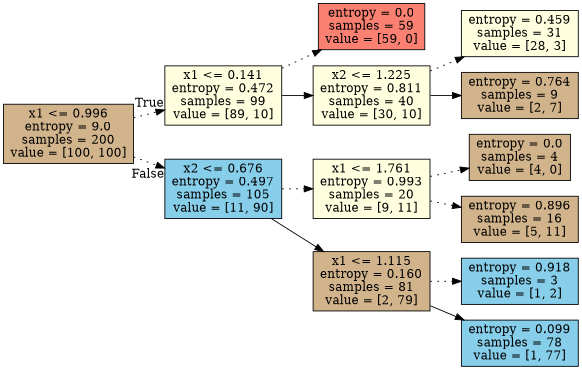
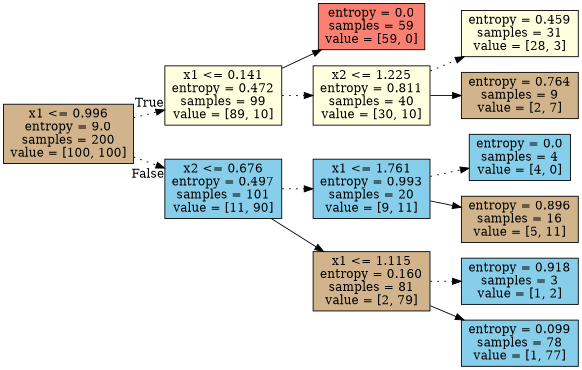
  digraph {
    rankdir=LR
    node [color=black fillcolor=skyblue shape=box style=filled]
    edge [style=dotted]
    n1 [fillcolor=tan label="x1 <= 0.996\nentropy = 9.0\nsamples = 200\nvalue = [100, 100]"]
    n2 [fillcolor=lightyellow label="x1 <= 0.141\nentropy = 0.472\nsamples = 99\nvalue = [89, 10]"]
-   n3 [label="x2 <= 0.676\nentropy = 0.497\nsamples = 105\nvalue = [11, 90]"]
+   n3 [label="x2 <= 0.676\nentropy = 0.497\nsamples = 101\nvalue = [11, 90]"]
    n4 [fillcolor=salmon label="entropy = 0.0\nsamples = 59\nvalue = [59, 0]"]
    n5 [fillcolor=lightyellow label="x2 <= 1.225\nentropy = 0.811\nsamples = 40\nvalue = [30, 10]"]
-   n6 [fillcolor=lightyellow label="x1 <= 1.761\nentropy = 0.993\nsamples = 20\nvalue = [9, 11]"]
+   n6 [label="x1 <= 1.761\nentropy = 0.993\nsamples = 20\nvalue = [9, 11]"]
    n7 [fillcolor=tan label="x1 <= 1.115\nentropy = 0.160\nsamples = 81\nvalue = [2, 79]"]
    n8 [fillcolor=lightyellow label="entropy = 0.459\nsamples = 31\nvalue = [28, 3]"]
    n9 [fillcolor=tan label="entropy = 0.764\nsamples = 9\nvalue = [2, 7]"]
-   n10 [fillcolor=tan label="entropy = 0.0\nsamples = 4\nvalue = [4, 0]"]
+   n10 [label="entropy = 0.0\nsamples = 4\nvalue = [4, 0]"]
    n11 [fillcolor=tan label="entropy = 0.896\nsamples = 16\nvalue = [5, 11]"]
    n12 [label="entropy = 0.918\nsamples = 3\nvalue = [1, 2]"]
    n13 [label="entropy = 0.099\nsamples = 78\nvalue = [1, 77]"]
    n1 -> n2 [headlabel=True labelangle=45 labeldistance=2.5]
    n1 -> n3 [headlabel=False labelangle=-45 labeldistance=2.5]
-   n2 -> n4
-   n2 -> n5 [style=solid]
+   n2 -> n4 [style=solid]
+   n2 -> n5
    n3 -> n6
    n3 -> n7 [style=solid]
    n5 -> n8
    n5 -> n9 [style=solid]
    n6 -> n10
-   n6 -> n11
+   n6 -> n11 [style=solid]
    n7 -> n12
    n7 -> n13 [style=solid]
  }
